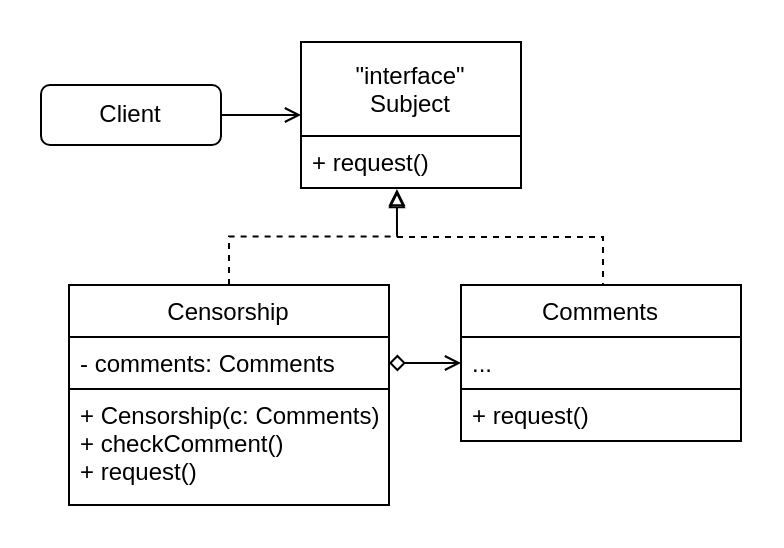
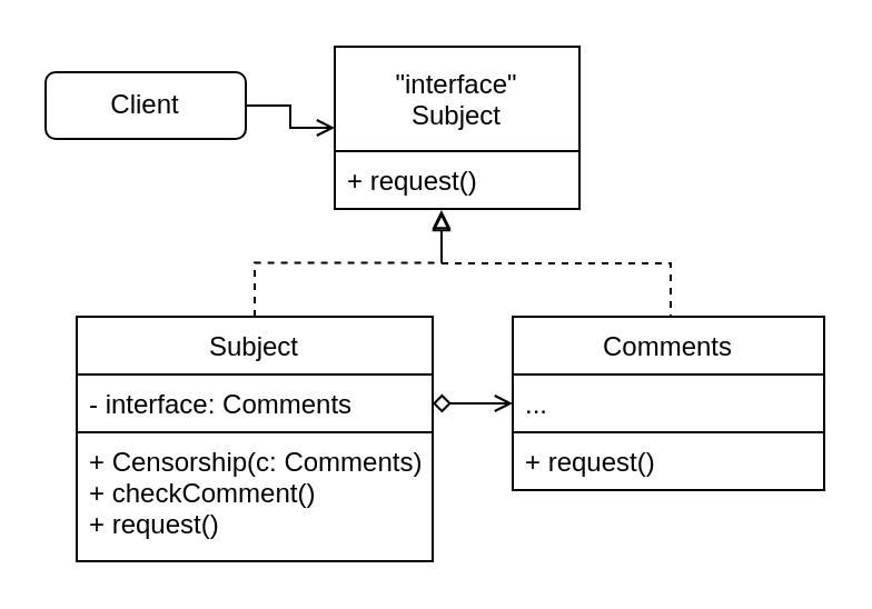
  <mxCell id="0" />
  <mxCell id="1" parent="0" />
  <mxCell id="2" style="edgeStyle=orthogonalEdgeStyle;rounded=0;orthogonalLoop=1;jettySize=auto;html=1;entryX=0;entryY=0.5;entryDx=0;entryDy=0;endArrow=open;endFill=0;" edge="1" parent="1" source="3" target="4"><mxGeometry relative="1" as="geometry" /></mxCell>
- <mxCell id="3" value="Client" style="rounded=1;whiteSpace=wrap;html=1;" vertex="1" parent="1"><mxGeometry x="20" y="42" width="90" height="30" as="geometry" /></mxCell>
+ <mxCell id="3" value="Client" style="rounded=1;whiteSpace=wrap;html=1;" vertex="1" parent="1"><mxGeometry x="20" y="32" width="90" height="30" as="geometry" /></mxCell>
  <mxCell id="4" value="&quot;interface&quot;&#10;Subject" style="swimlane;fontStyle=0;childLayout=stackLayout;horizontal=1;startSize=47;horizontalStack=0;resizeParent=1;resizeParentMax=0;resizeLast=0;collapsible=1;marginBottom=0;" vertex="1" parent="1"><mxGeometry x="150" y="20.5" width="110" height="73" as="geometry" /></mxCell>
  <mxCell id="5" value="+ request()" style="text;strokeColor=none;fillColor=none;align=left;verticalAlign=top;spacingLeft=4;spacingRight=4;overflow=hidden;rotatable=0;points=[[0,0.5],[1,0.5]];portConstraint=eastwest;" vertex="1" parent="4"><mxGeometry y="47" width="110" height="26" as="geometry" /></mxCell>
  <mxCell id="6" style="edgeStyle=orthogonalEdgeStyle;rounded=0;orthogonalLoop=1;jettySize=auto;html=1;entryX=0.427;entryY=0.981;entryDx=0;entryDy=0;entryPerimeter=0;dashed=1;endArrow=block;endFill=0;" edge="1" parent="1"><mxGeometry relative="1" as="geometry"><mxPoint x="301" y="144" as="sourcePoint" /><mxPoint x="197.97" y="95.006" as="targetPoint" /><Array as="points"><mxPoint x="301" y="118" /><mxPoint x="198" y="118" /></Array></mxGeometry></mxCell>
  <mxCell id="7" value="Comments" style="swimlane;fontStyle=0;childLayout=stackLayout;horizontal=1;startSize=26;horizontalStack=0;resizeParent=1;resizeParentMax=0;resizeLast=0;collapsible=1;marginBottom=0;" vertex="1" parent="1"><mxGeometry x="230" y="142" width="140" height="78" as="geometry" /></mxCell>
  <mxCell id="8" value="..." style="text;strokeColor=#000000;fillColor=none;align=left;verticalAlign=top;spacingLeft=4;spacingRight=4;overflow=hidden;rotatable=0;points=[[0,0.5],[1,0.5]];portConstraint=eastwest;" vertex="1" parent="7"><mxGeometry y="26" width="140" height="26" as="geometry" /></mxCell>
  <mxCell id="9" value="+ request()" style="text;strokeColor=none;fillColor=none;align=left;verticalAlign=top;spacingLeft=4;spacingRight=4;overflow=hidden;rotatable=0;points=[[0,0.5],[1,0.5]];portConstraint=eastwest;" vertex="1" parent="7"><mxGeometry y="52" width="140" height="26" as="geometry" /></mxCell>
  <mxCell id="10" style="edgeStyle=orthogonalEdgeStyle;rounded=0;orthogonalLoop=1;jettySize=auto;html=1;entryX=0.436;entryY=1.019;entryDx=0;entryDy=0;entryPerimeter=0;endArrow=block;endFill=0;dashed=1;" edge="1" parent="1" source="11" target="5"><mxGeometry relative="1" as="geometry" /></mxCell>
- <mxCell id="11" value="Censorship" style="swimlane;fontStyle=0;childLayout=stackLayout;horizontal=1;startSize=26;horizontalStack=0;resizeParent=1;resizeParentMax=0;resizeLast=0;collapsible=1;marginBottom=0;strokeColor=#000000;" vertex="1" parent="1"><mxGeometry x="34" y="142" width="160" height="110" as="geometry" /></mxCell>
- <mxCell id="12" value="- comments: Comments" style="text;strokeColor=#000000;fillColor=none;align=left;verticalAlign=top;spacingLeft=4;spacingRight=4;overflow=hidden;rotatable=0;points=[[0,0.5],[1,0.5]];portConstraint=eastwest;" vertex="1" parent="11"><mxGeometry y="26" width="160" height="26" as="geometry" /></mxCell>
+ <mxCell id="11" value="Subject" style="swimlane;fontStyle=0;childLayout=stackLayout;horizontal=1;startSize=26;horizontalStack=0;resizeParent=1;resizeParentMax=0;resizeLast=0;collapsible=1;marginBottom=0;strokeColor=#000000;" vertex="1" parent="1"><mxGeometry x="34" y="142" width="160" height="110" as="geometry" /></mxCell>
+ <mxCell id="12" value="- interface: Comments" style="text;strokeColor=#000000;fillColor=none;align=left;verticalAlign=top;spacingLeft=4;spacingRight=4;overflow=hidden;rotatable=0;points=[[0,0.5],[1,0.5]];portConstraint=eastwest;" vertex="1" parent="11"><mxGeometry y="26" width="160" height="26" as="geometry" /></mxCell>
  <mxCell id="13" value="+ Censorship(c: Comments)&#10;+ checkComment()&#10;+ request()" style="text;strokeColor=none;fillColor=none;align=left;verticalAlign=top;spacingLeft=4;spacingRight=4;overflow=hidden;rotatable=0;points=[[0,0.5],[1,0.5]];portConstraint=eastwest;" vertex="1" parent="11"><mxGeometry y="52" width="160" height="58" as="geometry" /></mxCell>
  <mxCell id="14" style="edgeStyle=orthogonalEdgeStyle;rounded=0;orthogonalLoop=1;jettySize=auto;html=1;entryX=0;entryY=0.5;entryDx=0;entryDy=0;endArrow=open;endFill=0;startArrow=diamond;startFill=0;" edge="1" parent="1" source="12" target="8"><mxGeometry relative="1" as="geometry" /></mxCell>
